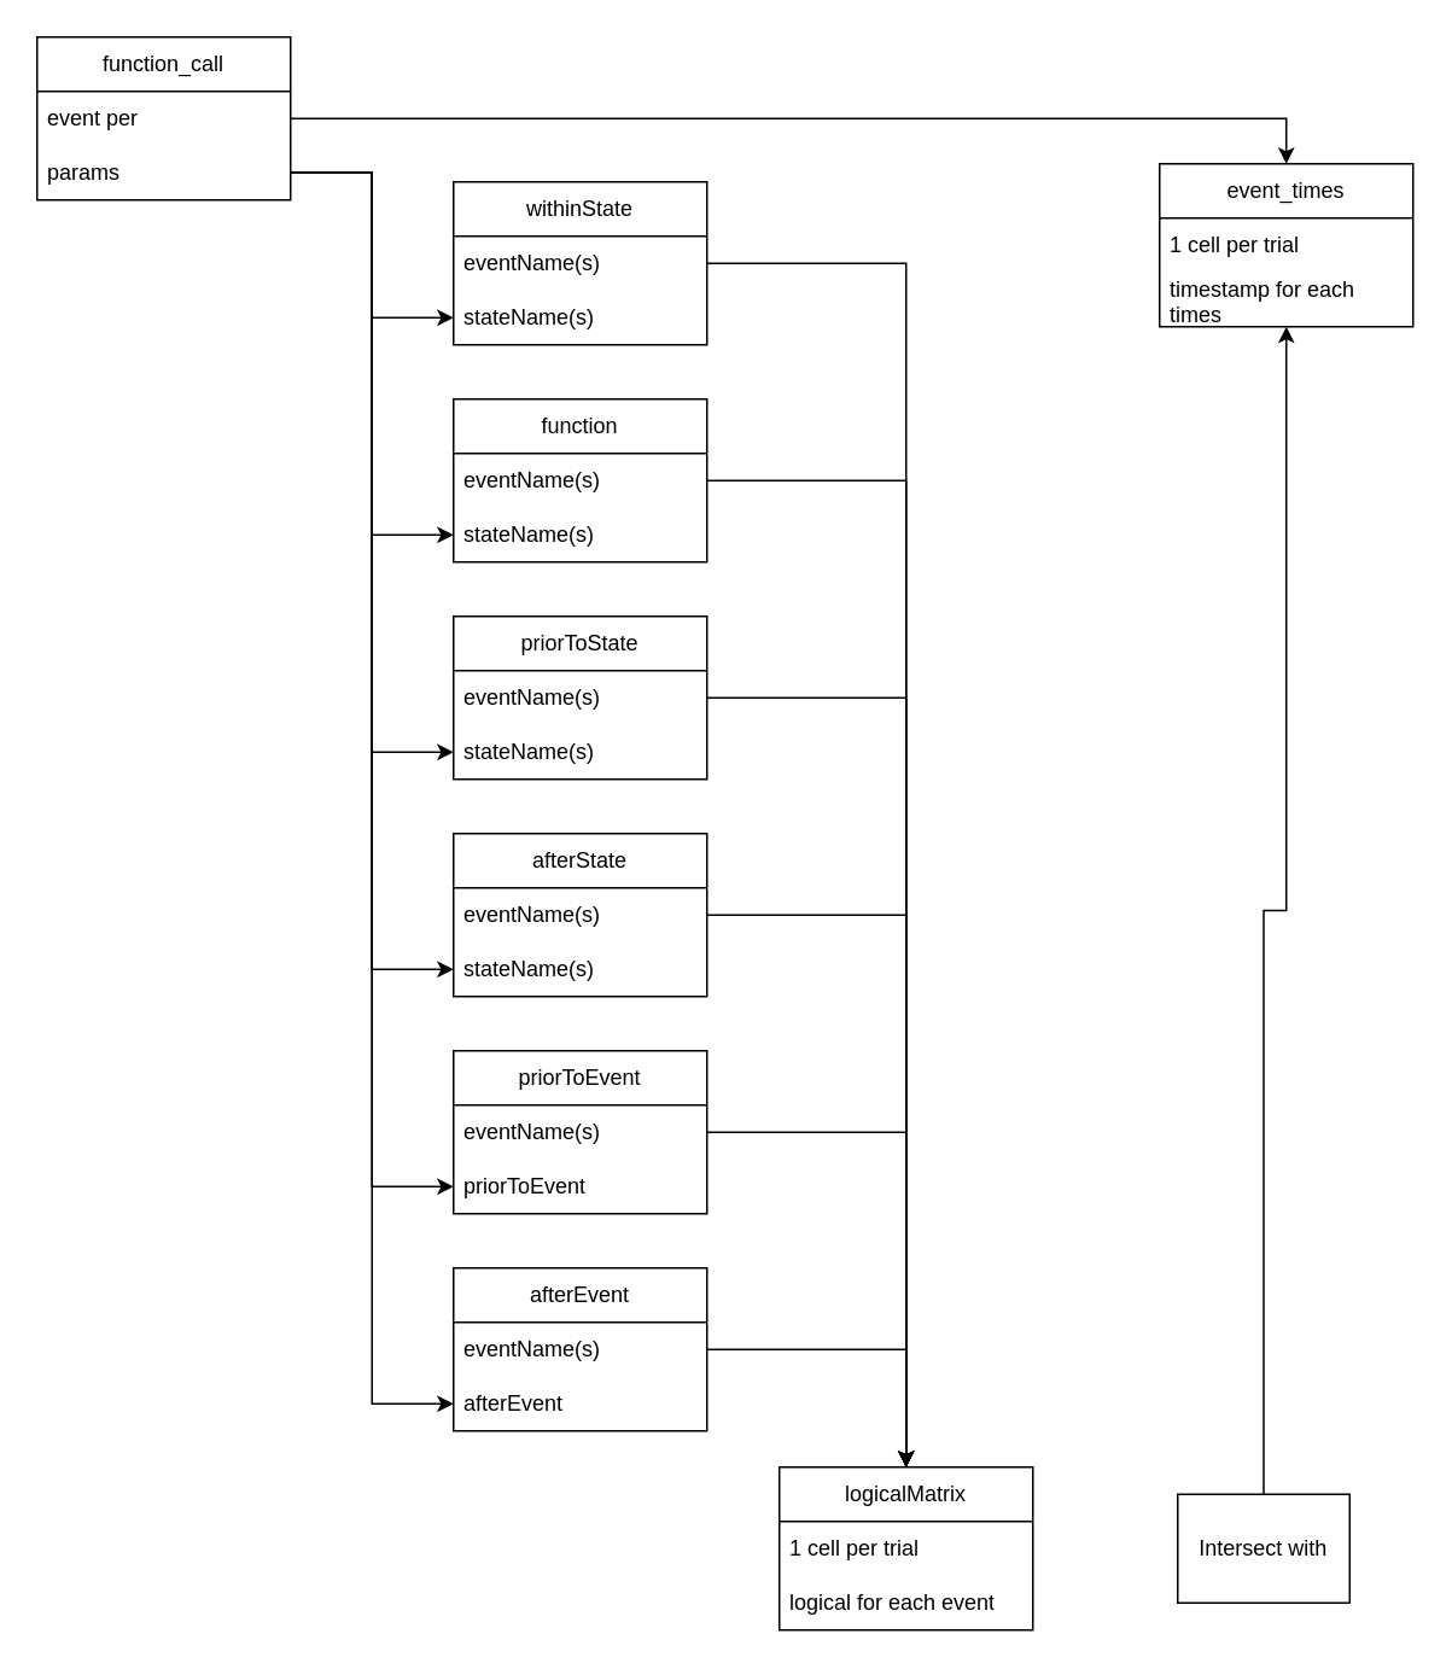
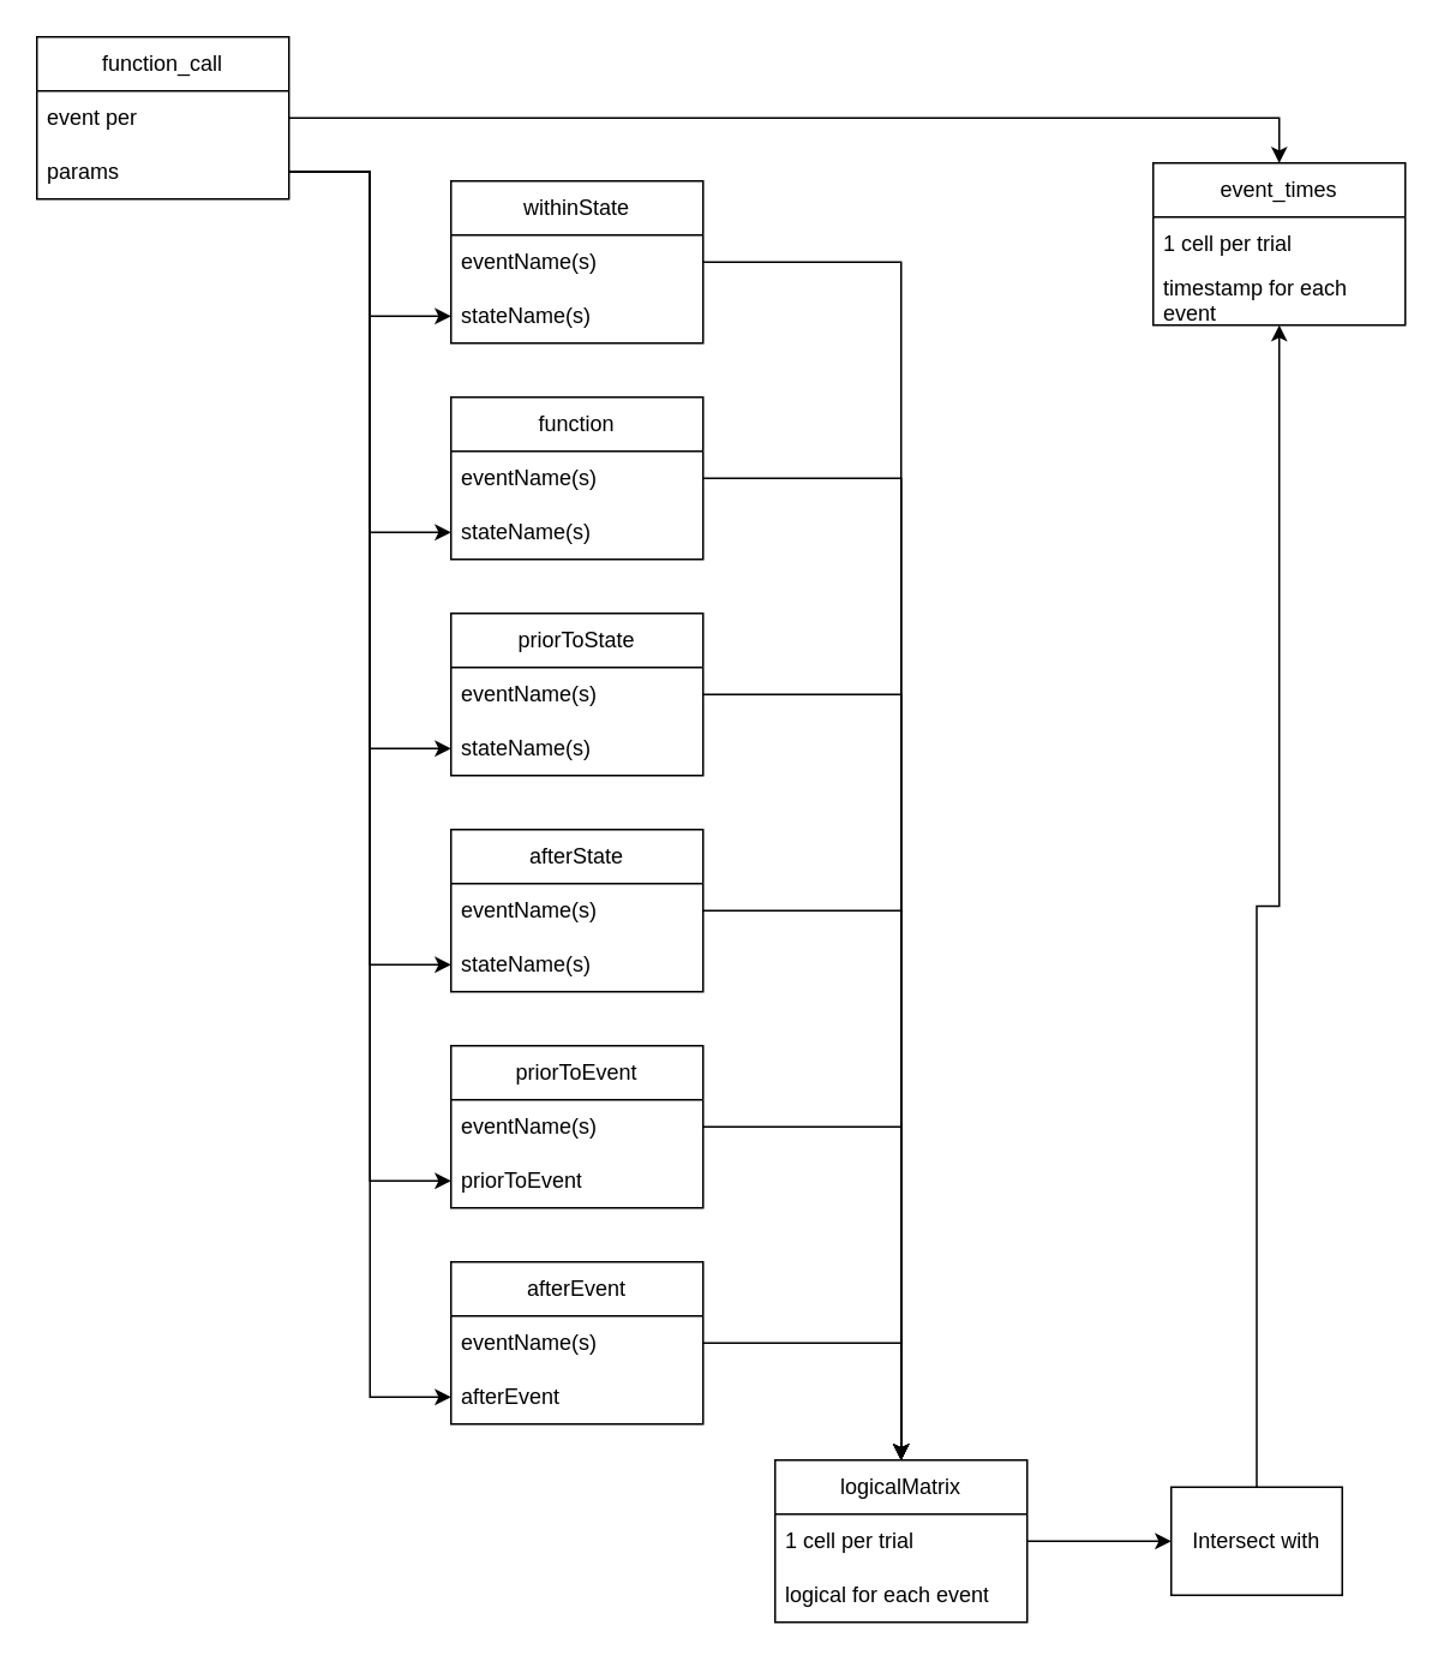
  <mxCell id="0" />
  <mxCell id="1" parent="0" />
  <mxCell id="2" value="event_times" style="swimlane;fontStyle=0;childLayout=stackLayout;horizontal=1;startSize=30;horizontalStack=0;resizeParent=1;resizeParentMax=0;resizeLast=0;collapsible=1;marginBottom=0;whiteSpace=wrap;html=1;" vertex="1" parent="1"><mxGeometry x="640" y="90" width="140" height="90" as="geometry" /></mxCell>
  <mxCell id="3" value="&lt;div&gt;1 cell per trial&lt;/div&gt;" style="text;strokeColor=none;fillColor=none;align=left;verticalAlign=middle;spacingLeft=4;spacingRight=4;overflow=hidden;points=[[0,0.5],[1,0.5]];portConstraint=eastwest;rotatable=0;whiteSpace=wrap;html=1;" vertex="1" parent="2"><mxGeometry y="30" width="140" height="30" as="geometry" /></mxCell>
- <mxCell id="4" value="timestamp for each times" style="text;strokeColor=none;fillColor=none;align=left;verticalAlign=middle;spacingLeft=4;spacingRight=4;overflow=hidden;points=[[0,0.5],[1,0.5]];portConstraint=eastwest;rotatable=0;whiteSpace=wrap;html=1;" vertex="1" parent="2"><mxGeometry y="60" width="140" height="30" as="geometry" /></mxCell>
+ <mxCell id="4" value="timestamp for each event" style="text;strokeColor=none;fillColor=none;align=left;verticalAlign=middle;spacingLeft=4;spacingRight=4;overflow=hidden;points=[[0,0.5],[1,0.5]];portConstraint=eastwest;rotatable=0;whiteSpace=wrap;html=1;" vertex="1" parent="2"><mxGeometry y="60" width="140" height="30" as="geometry" /></mxCell>
  <mxCell id="5" style="edgeStyle=orthogonalEdgeStyle;rounded=0;orthogonalLoop=1;jettySize=auto;html=1;" edge="1" parent="1" source="6" target="27"><mxGeometry relative="1" as="geometry" /></mxCell>
  <mxCell id="6" value="withinState" style="swimlane;fontStyle=0;childLayout=stackLayout;horizontal=1;startSize=30;horizontalStack=0;resizeParent=1;resizeParentMax=0;resizeLast=0;collapsible=1;marginBottom=0;whiteSpace=wrap;html=1;" vertex="1" parent="1"><mxGeometry x="250" y="100" width="140" height="90" as="geometry" /></mxCell>
  <mxCell id="7" value="eventName(s)" style="text;strokeColor=none;fillColor=none;align=left;verticalAlign=middle;spacingLeft=4;spacingRight=4;overflow=hidden;points=[[0,0.5],[1,0.5]];portConstraint=eastwest;rotatable=0;whiteSpace=wrap;html=1;" vertex="1" parent="6"><mxGeometry y="30" width="140" height="30" as="geometry" /></mxCell>
  <mxCell id="8" value="stateName(s)" style="text;strokeColor=none;fillColor=none;align=left;verticalAlign=middle;spacingLeft=4;spacingRight=4;overflow=hidden;points=[[0,0.5],[1,0.5]];portConstraint=eastwest;rotatable=0;whiteSpace=wrap;html=1;" vertex="1" parent="6"><mxGeometry y="60" width="140" height="30" as="geometry" /></mxCell>
  <mxCell id="9" style="edgeStyle=orthogonalEdgeStyle;rounded=0;orthogonalLoop=1;jettySize=auto;html=1;entryX=0.5;entryY=0;entryDx=0;entryDy=0;" edge="1" parent="1" source="10" target="27"><mxGeometry relative="1" as="geometry" /></mxCell>
  <mxCell id="10" value="function" style="swimlane;fontStyle=0;childLayout=stackLayout;horizontal=1;startSize=30;horizontalStack=0;resizeParent=1;resizeParentMax=0;resizeLast=0;collapsible=1;marginBottom=0;whiteSpace=wrap;html=1;" vertex="1" parent="1"><mxGeometry x="250" y="220" width="140" height="90" as="geometry" /></mxCell>
  <mxCell id="11" value="eventName(s)" style="text;strokeColor=none;fillColor=none;align=left;verticalAlign=middle;spacingLeft=4;spacingRight=4;overflow=hidden;points=[[0,0.5],[1,0.5]];portConstraint=eastwest;rotatable=0;whiteSpace=wrap;html=1;" vertex="1" parent="10"><mxGeometry y="30" width="140" height="30" as="geometry" /></mxCell>
  <mxCell id="12" value="stateName(s)" style="text;strokeColor=none;fillColor=none;align=left;verticalAlign=middle;spacingLeft=4;spacingRight=4;overflow=hidden;points=[[0,0.5],[1,0.5]];portConstraint=eastwest;rotatable=0;whiteSpace=wrap;html=1;" vertex="1" parent="10"><mxGeometry y="60" width="140" height="30" as="geometry" /></mxCell>
  <mxCell id="13" value="priorToEvent" style="swimlane;fontStyle=0;childLayout=stackLayout;horizontal=1;startSize=30;horizontalStack=0;resizeParent=1;resizeParentMax=0;resizeLast=0;collapsible=1;marginBottom=0;whiteSpace=wrap;html=1;" vertex="1" parent="1"><mxGeometry x="250" y="580" width="140" height="90" as="geometry" /></mxCell>
  <mxCell id="14" value="eventName(s)" style="text;strokeColor=none;fillColor=none;align=left;verticalAlign=middle;spacingLeft=4;spacingRight=4;overflow=hidden;points=[[0,0.5],[1,0.5]];portConstraint=eastwest;rotatable=0;whiteSpace=wrap;html=1;" vertex="1" parent="13"><mxGeometry y="30" width="140" height="30" as="geometry" /></mxCell>
  <mxCell id="15" value="priorToEvent" style="text;strokeColor=none;fillColor=none;align=left;verticalAlign=middle;spacingLeft=4;spacingRight=4;overflow=hidden;points=[[0,0.5],[1,0.5]];portConstraint=eastwest;rotatable=0;whiteSpace=wrap;html=1;" vertex="1" parent="13"><mxGeometry y="60" width="140" height="30" as="geometry" /></mxCell>
  <mxCell id="16" value="priorToState" style="swimlane;fontStyle=0;childLayout=stackLayout;horizontal=1;startSize=30;horizontalStack=0;resizeParent=1;resizeParentMax=0;resizeLast=0;collapsible=1;marginBottom=0;whiteSpace=wrap;html=1;" vertex="1" parent="1"><mxGeometry x="250" y="340" width="140" height="90" as="geometry" /></mxCell>
  <mxCell id="17" value="eventName(s)" style="text;strokeColor=none;fillColor=none;align=left;verticalAlign=middle;spacingLeft=4;spacingRight=4;overflow=hidden;points=[[0,0.5],[1,0.5]];portConstraint=eastwest;rotatable=0;whiteSpace=wrap;html=1;" vertex="1" parent="16"><mxGeometry y="30" width="140" height="30" as="geometry" /></mxCell>
  <mxCell id="18" value="stateName(s)" style="text;strokeColor=none;fillColor=none;align=left;verticalAlign=middle;spacingLeft=4;spacingRight=4;overflow=hidden;points=[[0,0.5],[1,0.5]];portConstraint=eastwest;rotatable=0;whiteSpace=wrap;html=1;" vertex="1" parent="16"><mxGeometry y="60" width="140" height="30" as="geometry" /></mxCell>
  <mxCell id="19" value="afterState" style="swimlane;fontStyle=0;childLayout=stackLayout;horizontal=1;startSize=30;horizontalStack=0;resizeParent=1;resizeParentMax=0;resizeLast=0;collapsible=1;marginBottom=0;whiteSpace=wrap;html=1;" vertex="1" parent="1"><mxGeometry x="250" y="460" width="140" height="90" as="geometry" /></mxCell>
  <mxCell id="20" value="eventName(s)" style="text;strokeColor=none;fillColor=none;align=left;verticalAlign=middle;spacingLeft=4;spacingRight=4;overflow=hidden;points=[[0,0.5],[1,0.5]];portConstraint=eastwest;rotatable=0;whiteSpace=wrap;html=1;" vertex="1" parent="19"><mxGeometry y="30" width="140" height="30" as="geometry" /></mxCell>
  <mxCell id="21" value="stateName(s)" style="text;strokeColor=none;fillColor=none;align=left;verticalAlign=middle;spacingLeft=4;spacingRight=4;overflow=hidden;points=[[0,0.5],[1,0.5]];portConstraint=eastwest;rotatable=0;whiteSpace=wrap;html=1;" vertex="1" parent="19"><mxGeometry y="60" width="140" height="30" as="geometry" /></mxCell>
  <mxCell id="22" style="edgeStyle=orthogonalEdgeStyle;rounded=0;orthogonalLoop=1;jettySize=auto;html=1;entryX=0.5;entryY=0;entryDx=0;entryDy=0;" edge="1" parent="1" source="23" target="27"><mxGeometry relative="1" as="geometry" /></mxCell>
  <mxCell id="23" value="afterEvent" style="swimlane;fontStyle=0;childLayout=stackLayout;horizontal=1;startSize=30;horizontalStack=0;resizeParent=1;resizeParentMax=0;resizeLast=0;collapsible=1;marginBottom=0;whiteSpace=wrap;html=1;" vertex="1" parent="1"><mxGeometry x="250" y="700" width="140" height="90" as="geometry" /></mxCell>
  <mxCell id="24" value="eventName(s)" style="text;strokeColor=none;fillColor=none;align=left;verticalAlign=middle;spacingLeft=4;spacingRight=4;overflow=hidden;points=[[0,0.5],[1,0.5]];portConstraint=eastwest;rotatable=0;whiteSpace=wrap;html=1;" vertex="1" parent="23"><mxGeometry y="30" width="140" height="30" as="geometry" /></mxCell>
  <mxCell id="25" value="afterEvent" style="text;strokeColor=none;fillColor=none;align=left;verticalAlign=middle;spacingLeft=4;spacingRight=4;overflow=hidden;points=[[0,0.5],[1,0.5]];portConstraint=eastwest;rotatable=0;whiteSpace=wrap;html=1;" vertex="1" parent="23"><mxGeometry y="60" width="140" height="30" as="geometry" /></mxCell>
+ <mxCell id="26" style="edgeStyle=orthogonalEdgeStyle;rounded=0;orthogonalLoop=1;jettySize=auto;html=1;" edge="1" parent="1" source="27" target="34"><mxGeometry relative="1" as="geometry"><mxPoint x="500" y="940" as="targetPoint" /></mxGeometry></mxCell>
  <mxCell id="27" value="logicalMatrix" style="swimlane;fontStyle=0;childLayout=stackLayout;horizontal=1;startSize=30;horizontalStack=0;resizeParent=1;resizeParentMax=0;resizeLast=0;collapsible=1;marginBottom=0;whiteSpace=wrap;html=1;" vertex="1" parent="1"><mxGeometry x="430" y="810" width="140" height="90" as="geometry" /></mxCell>
  <mxCell id="28" value="1 cell per trial" style="text;strokeColor=none;fillColor=none;align=left;verticalAlign=middle;spacingLeft=4;spacingRight=4;overflow=hidden;points=[[0,0.5],[1,0.5]];portConstraint=eastwest;rotatable=0;whiteSpace=wrap;html=1;" vertex="1" parent="27"><mxGeometry y="30" width="140" height="30" as="geometry" /></mxCell>
  <mxCell id="29" value="logical for each event" style="text;strokeColor=none;fillColor=none;align=left;verticalAlign=middle;spacingLeft=4;spacingRight=4;overflow=hidden;points=[[0,0.5],[1,0.5]];portConstraint=eastwest;rotatable=0;whiteSpace=wrap;html=1;" vertex="1" parent="27"><mxGeometry y="60" width="140" height="30" as="geometry" /></mxCell>
  <mxCell id="30" style="edgeStyle=orthogonalEdgeStyle;rounded=0;orthogonalLoop=1;jettySize=auto;html=1;" edge="1" parent="1" source="17" target="27"><mxGeometry relative="1" as="geometry" /></mxCell>
  <mxCell id="31" style="edgeStyle=orthogonalEdgeStyle;rounded=0;orthogonalLoop=1;jettySize=auto;html=1;" edge="1" parent="1" source="20" target="27"><mxGeometry relative="1" as="geometry"><mxPoint x="460" y="640" as="targetPoint" /></mxGeometry></mxCell>
  <mxCell id="32" style="edgeStyle=orthogonalEdgeStyle;rounded=0;orthogonalLoop=1;jettySize=auto;html=1;" edge="1" parent="1" source="14" target="27"><mxGeometry relative="1" as="geometry" /></mxCell>
  <mxCell id="33" style="edgeStyle=orthogonalEdgeStyle;rounded=0;orthogonalLoop=1;jettySize=auto;html=1;" edge="1" parent="1" source="34" target="2"><mxGeometry relative="1" as="geometry" /></mxCell>
  <mxCell id="34" value="Intersect with" style="rounded=0;whiteSpace=wrap;html=1;" vertex="1" parent="1"><mxGeometry x="650" y="825" width="95" height="60" as="geometry" /></mxCell>
  <mxCell id="35" value="function_call" style="swimlane;fontStyle=0;childLayout=stackLayout;horizontal=1;startSize=30;horizontalStack=0;resizeParent=1;resizeParentMax=0;resizeLast=0;collapsible=1;marginBottom=0;whiteSpace=wrap;html=1;" vertex="1" parent="1"><mxGeometry x="20" y="20" width="140" height="90" as="geometry" /></mxCell>
  <mxCell id="36" value="event per" style="text;strokeColor=none;fillColor=none;align=left;verticalAlign=middle;spacingLeft=4;spacingRight=4;overflow=hidden;points=[[0,0.5],[1,0.5]];portConstraint=eastwest;rotatable=0;whiteSpace=wrap;html=1;" vertex="1" parent="35"><mxGeometry y="30" width="140" height="30" as="geometry" /></mxCell>
  <mxCell id="37" value="params" style="text;strokeColor=none;fillColor=none;align=left;verticalAlign=middle;spacingLeft=4;spacingRight=4;overflow=hidden;points=[[0,0.5],[1,0.5]];portConstraint=eastwest;rotatable=0;whiteSpace=wrap;html=1;" vertex="1" parent="35"><mxGeometry y="60" width="140" height="30" as="geometry" /></mxCell>
  <mxCell id="38" style="edgeStyle=orthogonalEdgeStyle;rounded=0;orthogonalLoop=1;jettySize=auto;html=1;entryX=0;entryY=0.5;entryDx=0;entryDy=0;" edge="1" parent="1" source="37" target="8"><mxGeometry relative="1" as="geometry" /></mxCell>
  <mxCell id="39" style="edgeStyle=orthogonalEdgeStyle;rounded=0;orthogonalLoop=1;jettySize=auto;html=1;entryX=0;entryY=0.5;entryDx=0;entryDy=0;" edge="1" parent="1" source="37" target="12"><mxGeometry relative="1" as="geometry" /></mxCell>
  <mxCell id="40" style="edgeStyle=orthogonalEdgeStyle;rounded=0;orthogonalLoop=1;jettySize=auto;html=1;" edge="1" parent="1" source="37" target="18"><mxGeometry relative="1" as="geometry" /></mxCell>
  <mxCell id="41" style="edgeStyle=orthogonalEdgeStyle;rounded=0;orthogonalLoop=1;jettySize=auto;html=1;" edge="1" parent="1" source="37" target="21"><mxGeometry relative="1" as="geometry" /></mxCell>
  <mxCell id="42" style="edgeStyle=orthogonalEdgeStyle;rounded=0;orthogonalLoop=1;jettySize=auto;html=1;" edge="1" parent="1" source="37" target="15"><mxGeometry relative="1" as="geometry" /></mxCell>
  <mxCell id="43" style="edgeStyle=orthogonalEdgeStyle;rounded=0;orthogonalLoop=1;jettySize=auto;html=1;" edge="1" parent="1" source="37" target="25"><mxGeometry relative="1" as="geometry" /></mxCell>
  <mxCell id="44" style="edgeStyle=orthogonalEdgeStyle;rounded=0;orthogonalLoop=1;jettySize=auto;html=1;entryX=0.5;entryY=0;entryDx=0;entryDy=0;" edge="1" parent="1" source="36" target="2"><mxGeometry relative="1" as="geometry" /></mxCell>
